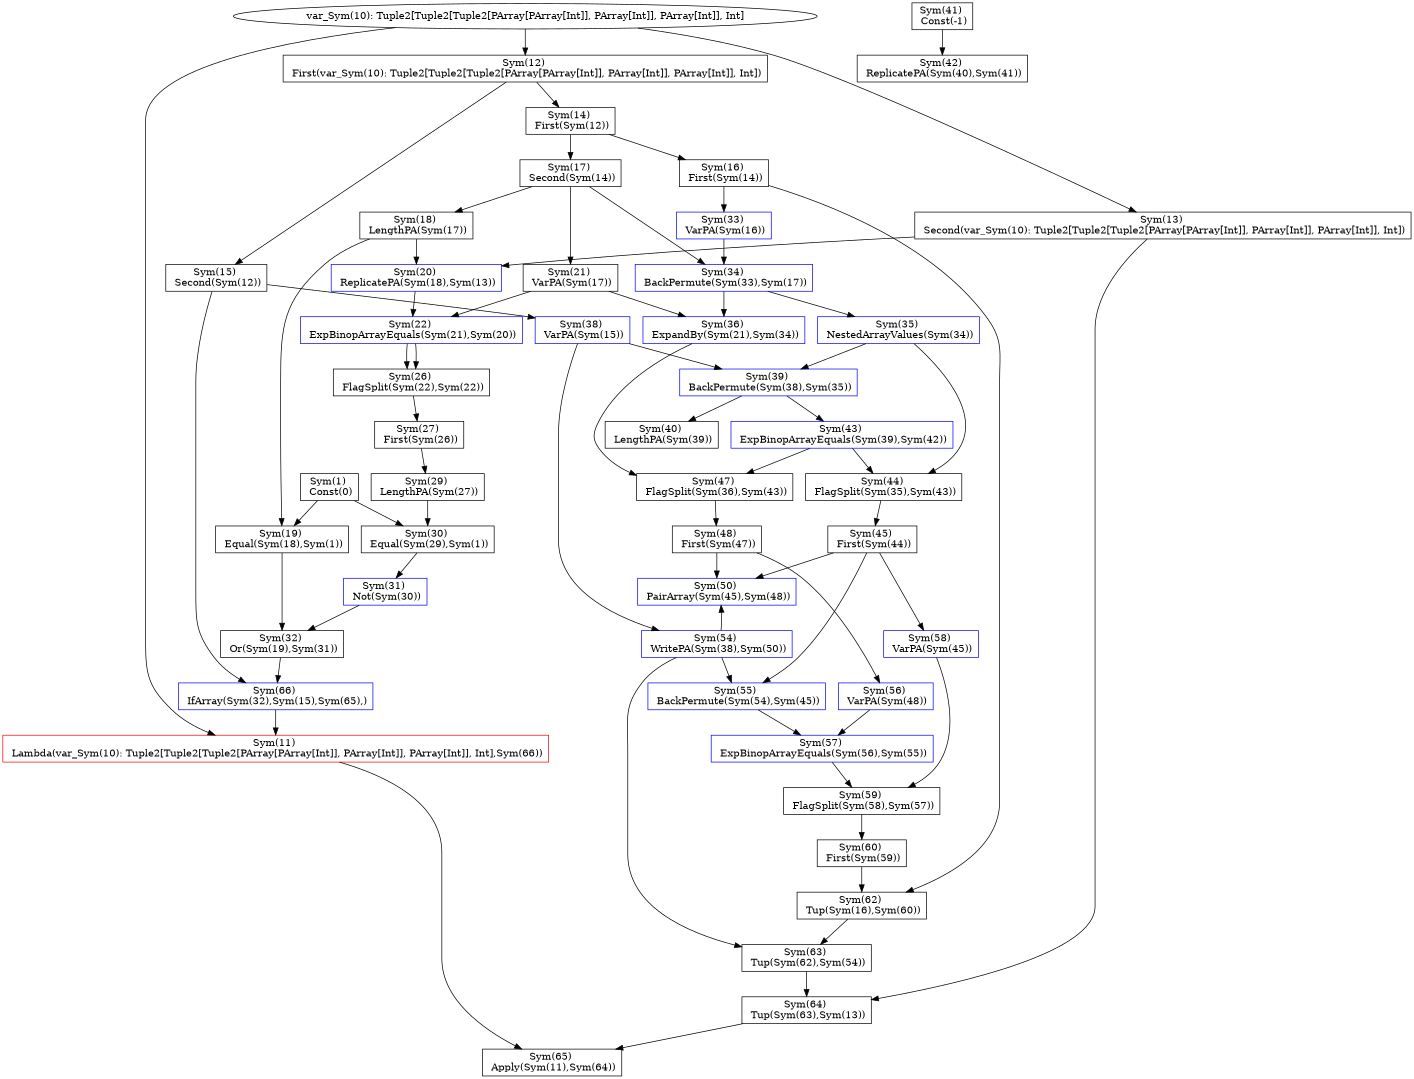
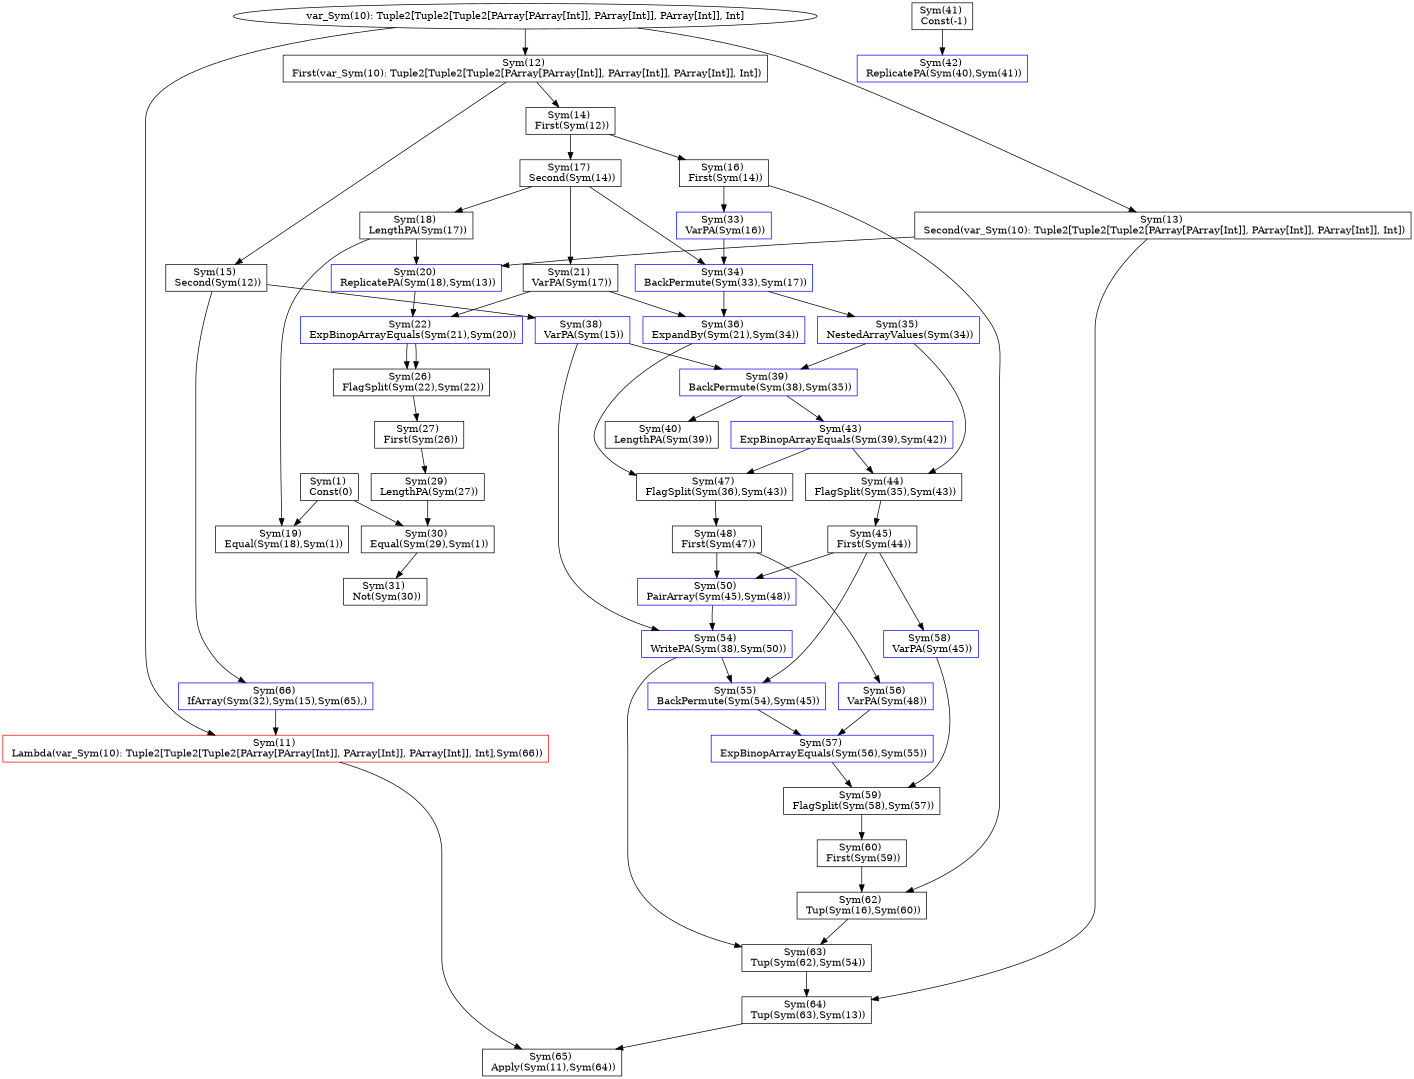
  digraph {
    node [shape=box]
    n1 [label="Sym(12) \n First(var_Sym(10): Tuple2[Tuple2[Tuple2[PArray[PArray[Int]], PArray[Int]], PArray[Int]], Int])"]
    n2 [label="Sym(14) \n First(Sym(12))"]
    n3 [label="Sym(15) \n Second(Sym(12))"]
    n4 [label="Sym(17) \n Second(Sym(14))"]
    n5 [label="Sym(16) \n First(Sym(14))"]
    n6 [color=blue label="Sym(66) \n IfArray(Sym(32),Sym(15),Sym(65),)"]
    n7 [color=blue label="Sym(38) \n VarPA(Sym(15))"]
    "var_Sym(10): Tuple2[Tuple2[Tuple2[PArray[PArray[Int]], PArray[Int]], PArray[Int]], Int]" [shape=""]
    n9 [label="Sym(13) \n Second(var_Sym(10): Tuple2[Tuple2[Tuple2[PArray[PArray[Int]], PArray[Int]], PArray[Int]], Int])"]
    n10 [color=red label="Sym(11) \n Lambda(var_Sym(10): Tuple2[Tuple2[Tuple2[PArray[PArray[Int]], PArray[Int]], PArray[Int]], Int],Sym(66))"]
    n11 [color=blue label="Sym(20) \n ReplicatePA(Sym(18),Sym(13))"]
    n12 [label="Sym(64) \n Tup(Sym(63),Sym(13))"]
    n13 [label="Sym(65) \n Apply(Sym(11),Sym(64))"]
    n14 [label="Sym(18) \n LengthPA(Sym(17))"]
    n15 [color=black label="Sym(21) \n VarPA(Sym(17))"]
    n16 [color=blue label="Sym(34) \n BackPermute(Sym(33),Sym(17))"]
    n17 [color=blue label="Sym(33) \n VarPA(Sym(16))"]
    n18 [label="Sym(62) \n Tup(Sym(16),Sym(60))"]
    n19 [label="Sym(19) \n Equal(Sym(18),Sym(1))"]
    n20 [color=blue label="Sym(22) \n ExpBinopArrayEquals(Sym(21),Sym(20))"]
    n21 [color=blue label="Sym(36) \n ExpandBy(Sym(21),Sym(34))"]
    n22 [color=blue label="Sym(35) \n NestedArrayValues(Sym(34))"]
-   n23 [label="Sym(32) \n Or(Sym(19),Sym(31))"]
    n24 [label="Sym(1) \n Const(0)"]
    n25 [label="Sym(30) \n Equal(Sym(29),Sym(1))"]
-   n26 [label="Sym(31) \n Not(Sym(30))" color=blue]
+   n26 [label="Sym(31) \n Not(Sym(30))"]
    n27 [label="Sym(26) \n FlagSplit(Sym(22),Sym(22))"]
    n28 [label="Sym(47) \n FlagSplit(Sym(36),Sym(43))"]
    n29 [label="Sym(27) \n First(Sym(26))"]
    n30 [label="Sym(29) \n LengthPA(Sym(27))"]
    n31 [color=blue label="Sym(39) \n BackPermute(Sym(38),Sym(35))"]
    n32 [color=blue label="Sym(54) \n WritePA(Sym(38),Sym(50))"]
    n33 [label="Sym(63) \n Tup(Sym(62),Sym(54))"]
    n34 [label="Sym(44) \n FlagSplit(Sym(35),Sym(43))"]
    n35 [label="Sym(40) \n LengthPA(Sym(39))"]
    n36 [color=blue label="Sym(43) \n ExpBinopArrayEquals(Sym(39),Sym(42))"]
    n37 [label="Sym(45) \n First(Sym(44))"]
    n38 [color=blue label="Sym(55) \n BackPermute(Sym(54),Sym(45))"]
-   n39 [color=black label="Sym(42) \n ReplicatePA(Sym(40),Sym(41))"]
+   n39 [color=blue label="Sym(42) \n ReplicatePA(Sym(40),Sym(41))"]
    n40 [label="Sym(41) \n Const(-1)"]
    n41 [label="Sym(48) \n First(Sym(47))"]
    n42 [color=blue label="Sym(58) \n VarPA(Sym(45))"]
    n43 [color=blue label="Sym(50) \n PairArray(Sym(45),Sym(48))"]
    n44 [label="Sym(59) \n FlagSplit(Sym(58),Sym(57))"]
    n45 [color=blue label="Sym(57) \n ExpBinopArrayEquals(Sym(56),Sym(55))"]
    n46 [label="Sym(60) \n First(Sym(59))"]
    n47 [color=blue label="Sym(56) \n VarPA(Sym(48))"]
    n1 -> n2
    n1 -> n3
    n2 -> n4
    n2 -> n5
    n3 -> n6
    n3 -> n7
    n4 -> n14
    n4 -> n15
    n4 -> n16
    n5 -> n17
    n5 -> n18
    n6 -> n10
    n7 -> n31
    n7 -> n32
    "var_Sym(10): Tuple2[Tuple2[Tuple2[PArray[PArray[Int]], PArray[Int]], PArray[Int]], Int]" -> n1
    "var_Sym(10): Tuple2[Tuple2[Tuple2[PArray[PArray[Int]], PArray[Int]], PArray[Int]], Int]" -> n9
    "var_Sym(10): Tuple2[Tuple2[Tuple2[PArray[PArray[Int]], PArray[Int]], PArray[Int]], Int]" -> n10
    n9 -> n11
    n9 -> n12
    n10 -> n13
    n11 -> n20
    n12 -> n13
    n14 -> n11
    n14 -> n19
    n15 -> n20
    n15 -> n21
    n16 -> n21
    n16 -> n22
    n17 -> n16
    n18 -> n33
-   n19 -> n23
    n20 -> n27
    n20 -> n27
    n21 -> n28
    n22 -> n31
    n22 -> n34
-   n23 -> n6
    n24 -> n19
    n24 -> n25
    n25 -> n26
-   n26 -> n23
    n27 -> n29
    n28 -> n41
    n29 -> n30
    n30 -> n25
    n31 -> n35
    n31 -> n36
    n32 -> n33
    n32 -> n38
    n33 -> n12
    n34 -> n37
    n36 -> n28
    n36 -> n34
    n37 -> n38
    n37 -> n42
    n37 -> n43
    n38 -> n45
    n40 -> n39
    n41 -> n43
    n41 -> n47
    n42 -> n44
-   n32 -> n43
+   n43 -> n32
    n44 -> n46
    n45 -> n44
    n46 -> n18
    n47 -> n45
  }
